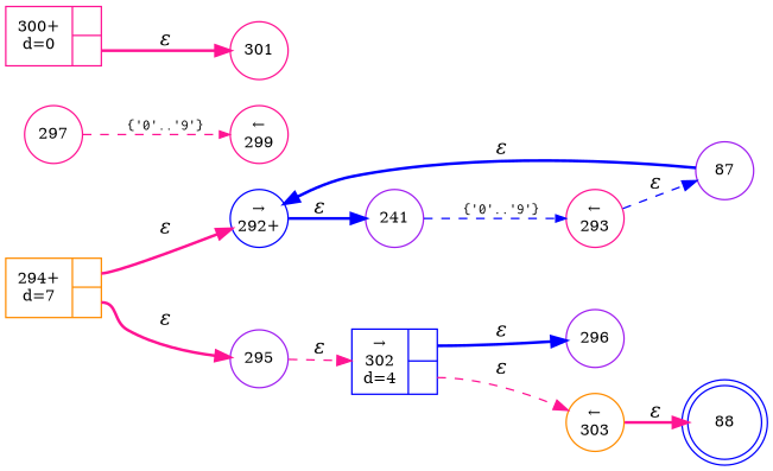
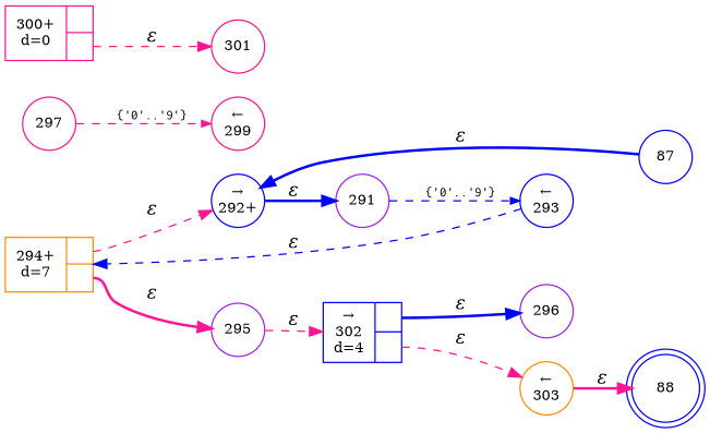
  digraph {
    rankdir=LR
    node [color=blue fixedsize=true fontsize=11 shape=circle peripheries=1]
    edge [color=deeppink fontname="Times-Italic" style=dashed]
    n1 [label=88 shape=doublecircle width=.6 peripheries=""]
-   n2 [color=purple label=241 width=.55]
-   n3 [color=deeppink label="&larr;\n293" width=.55]
+   n2 [color=purple label=291 width=.55]
+   n3 [label="&larr;\n293" width=.55]
    n4 [color=darkorange fixedsize=false label="{294+\nd=7|{<p0>|<p1>}}" shape=record]
    n5 [label="&rarr;\n292+" width=.55]
    n6 [color=purple label=295 width=.55]
    n7 [fixedsize=false label="{&rarr;\n302\nd=4|{<p0>|<p1>}}" shape=record]
    n8 [color=purple label=296 width=.55]
    n9 [color=darkorange label="&larr;\n303" width=.55]
    n10 [color=deeppink label=297 width=.55]
    n11 [color=deeppink label="&larr;\n299" width=.55]
    n12 [color=deeppink fixedsize=false label="{300+\nd=0|{<p0>|<p1>}}" shape=record]
    n13 [color=deeppink label=301 width=.55]
-   n14 [color=purple label=87 width=.55]
+   n14 [label=87 width=.55]
    n2 -> n3 [arrowhead=normal arrowsize=.7 color=blue fontname=Courier fontsize=11 label="{'0'..'9'}"]
-   n3 -> n14 [color=blue label="&epsilon;"]
-   n4 -> n5 [label="&epsilon;" style=bold tailport=p0]
+   n3 -> n4 [color=blue label="&epsilon;"]
+   n4 -> n5 [label="&epsilon;" tailport=p0]
    n4 -> n6 [label="&epsilon;" style=bold tailport=p1]
    n5 -> n2 [color=blue label="&epsilon;" style=bold]
    n6 -> n7 [label="&epsilon;"]
    n7 -> n8 [color=blue label="&epsilon;" style=bold tailport=p0]
    n7 -> n9 [label="&epsilon;" tailport=p1]
    n9 -> n1 [label="&epsilon;" style=bold]
    n10 -> n11 [arrowhead=normal arrowsize=.7 fontname=Courier fontsize=11 label="{'0'..'9'}"]
-   n12 -> n13 [label="&epsilon;" style=bold tailport=p1]
+   n12 -> n13 [label="&epsilon;" tailport=p1]
    n14 -> n5 [color=blue label="&epsilon;" style=bold]
  }
